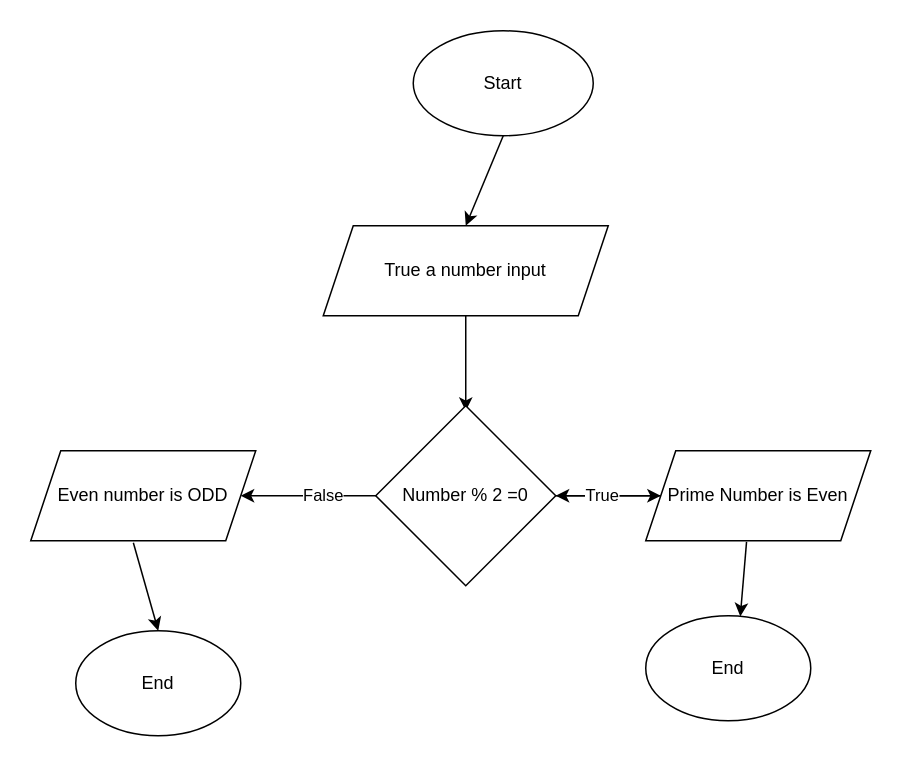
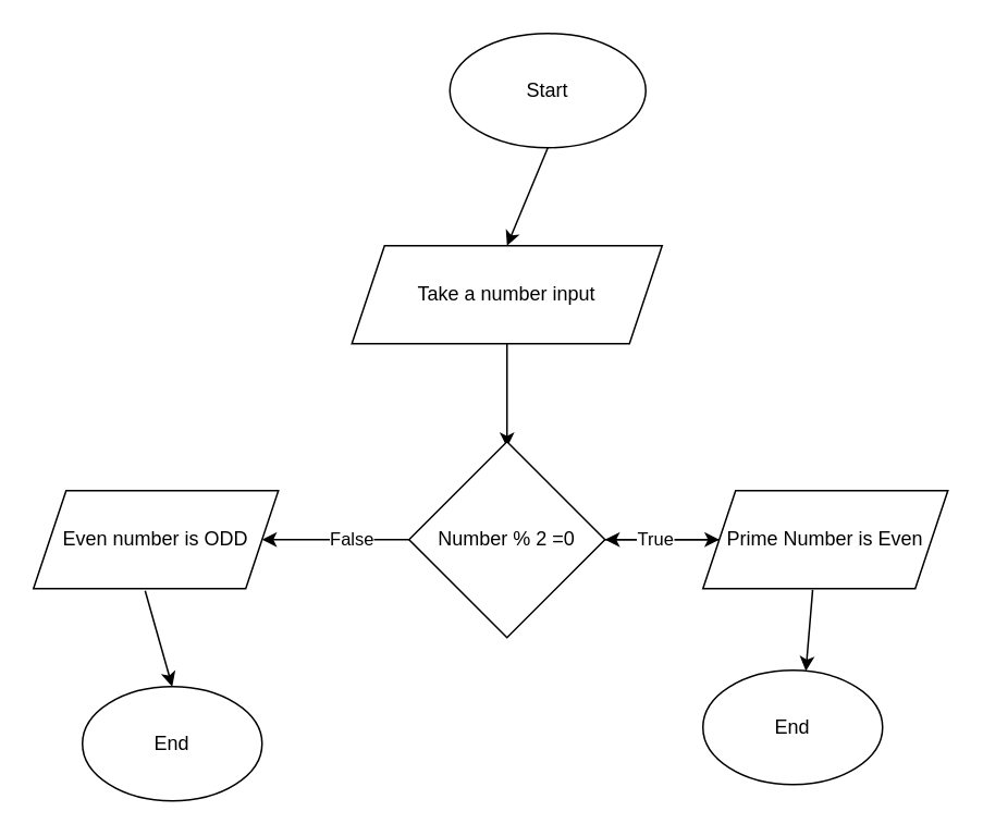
  <mxCell id="0" />
  <mxCell id="1" parent="0" />
  <mxCell id="2" value="Start" style="ellipse;whiteSpace=wrap;html=1;" vertex="1" parent="1"><mxGeometry x="275" y="20" width="120" height="70" as="geometry" /></mxCell>
  <mxCell id="3" value="" style="endArrow=classic;html=1;rounded=0;exitX=0.5;exitY=1;exitDx=0;exitDy=0;" edge="1" parent="1" source="2"><mxGeometry width="50" height="50" relative="1" as="geometry"><mxPoint x="290" y="340" as="sourcePoint" /><mxPoint x="310" y="150" as="targetPoint" /></mxGeometry></mxCell>
- <mxCell id="4" value="True a number input" style="shape=parallelogram;perimeter=parallelogramPerimeter;whiteSpace=wrap;html=1;fixedSize=1;" vertex="1" parent="1"><mxGeometry x="215" y="150" width="190" height="60" as="geometry" /></mxCell>
+ <mxCell id="4" value="Take a number input" style="shape=parallelogram;perimeter=parallelogramPerimeter;whiteSpace=wrap;html=1;fixedSize=1;" vertex="1" parent="1"><mxGeometry x="215" y="150" width="190" height="60" as="geometry" /></mxCell>
  <mxCell id="5" value="" style="endArrow=classic;html=1;rounded=0;exitX=0.5;exitY=1;exitDx=0;exitDy=0;" edge="1" parent="1" source="4"><mxGeometry width="50" height="50" relative="1" as="geometry"><mxPoint x="310" y="230" as="sourcePoint" /><mxPoint x="310" y="273.431" as="targetPoint" /></mxGeometry></mxCell>
  <mxCell id="6" value="" style="endArrow=classic;html=1;rounded=0;exitX=0;exitY=1;exitDx=0;exitDy=0;" edge="1" parent="1"><mxGeometry width="50" height="50" relative="1" as="geometry"><mxPoint x="253.431" y="330" as="sourcePoint" /><mxPoint x="160" y="330" as="targetPoint" /></mxGeometry></mxCell>
  <mxCell id="7" value="False" style="edgeLabel;html=1;align=center;verticalAlign=middle;resizable=0;points=[];" vertex="1" connectable="0" parent="6"><mxGeometry x="-0.156" y="-1" relative="1" as="geometry"><mxPoint as="offset" /></mxGeometry></mxCell>
  <mxCell id="8" value="Even number is ODD" style="shape=parallelogram;perimeter=parallelogramPerimeter;whiteSpace=wrap;html=1;fixedSize=1;" vertex="1" parent="1"><mxGeometry x="20" y="300" width="150" height="60" as="geometry" /></mxCell>
  <mxCell id="9" value="" style="endArrow=classic;html=1;rounded=0;exitX=0.456;exitY=1.022;exitDx=0;exitDy=0;exitPerimeter=0;" edge="1" parent="1" source="8"><mxGeometry width="50" height="50" relative="1" as="geometry"><mxPoint x="90" y="390" as="sourcePoint" /><mxPoint x="105" y="420" as="targetPoint" /></mxGeometry></mxCell>
  <mxCell id="10" value="" style="endArrow=classic;html=1;rounded=0;exitX=1;exitY=0;exitDx=0;exitDy=0;" edge="1" parent="1"><mxGeometry width="50" height="50" relative="1" as="geometry"><mxPoint x="366.569" y="330" as="sourcePoint" /><mxPoint x="440" y="330" as="targetPoint" /></mxGeometry></mxCell>
  <mxCell id="11" value="" style="edgeStyle=orthogonalEdgeStyle;rounded=0;orthogonalLoop=1;jettySize=auto;html=1;" edge="1" parent="1" source="13" target="17"><mxGeometry relative="1" as="geometry" /></mxCell>
  <mxCell id="12" value="True" style="edgeLabel;html=1;align=center;verticalAlign=middle;resizable=0;points=[];" vertex="1" connectable="0" parent="11"><mxGeometry x="0.151" y="-1" relative="1" as="geometry"><mxPoint as="offset" /></mxGeometry></mxCell>
  <mxCell id="13" value="Prime Number is Even" style="shape=parallelogram;perimeter=parallelogramPerimeter;whiteSpace=wrap;html=1;fixedSize=1;" vertex="1" parent="1"><mxGeometry x="430" y="300" width="150" height="60" as="geometry" /></mxCell>
  <mxCell id="14" value="" style="endArrow=classic;html=1;rounded=0;exitX=0.448;exitY=1.012;exitDx=0;exitDy=0;exitPerimeter=0;entryX=0.573;entryY=0.007;entryDx=0;entryDy=0;entryPerimeter=0;" edge="1" parent="1" source="13" target="16"><mxGeometry width="50" height="50" relative="1" as="geometry"><mxPoint x="430" y="410" as="sourcePoint" /><mxPoint x="484" y="410" as="targetPoint" /><Array as="points" /></mxGeometry></mxCell>
  <mxCell id="15" value="End" style="ellipse;whiteSpace=wrap;html=1;" vertex="1" parent="1"><mxGeometry x="50" y="420" width="110" height="70" as="geometry" /></mxCell>
  <mxCell id="16" value="End" style="ellipse;whiteSpace=wrap;html=1;" vertex="1" parent="1"><mxGeometry x="430" y="410" width="110" height="70" as="geometry" /></mxCell>
  <mxCell id="17" value="Number % 2 =0" style="rhombus;whiteSpace=wrap;html=1;" vertex="1" parent="1"><mxGeometry x="250" y="270" width="120" height="120" as="geometry" /></mxCell>
